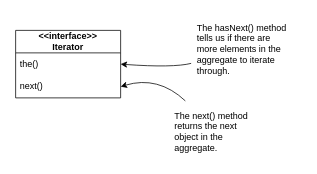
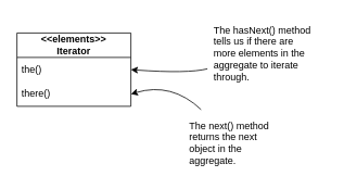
  <mxCell id="0" />
  <mxCell id="1" parent="0" />
- <mxCell id="2" value="&amp;lt;&amp;lt;interface&amp;gt;&amp;gt;&lt;br&gt;Iterator" style="swimlane;fontStyle=1;childLayout=stackLayout;horizontal=1;startSize=30;horizontalStack=0;resizeParent=1;resizeParentMax=0;resizeLast=0;collapsible=1;marginBottom=0;whiteSpace=wrap;html=1;" parent="1" vertex="1"><mxGeometry x="20" y="40" width="140" height="90" as="geometry" /></mxCell>
+ <mxCell id="2" value="&amp;lt;&amp;lt;elements&amp;gt;&amp;gt;&lt;br&gt;Iterator" style="swimlane;fontStyle=1;childLayout=stackLayout;horizontal=1;startSize=30;horizontalStack=0;resizeParent=1;resizeParentMax=0;resizeLast=0;collapsible=1;marginBottom=0;whiteSpace=wrap;html=1;" parent="1" vertex="1"><mxGeometry x="20" y="40" width="140" height="90" as="geometry" /></mxCell>
  <mxCell id="3" value="the()" style="text;strokeColor=none;fillColor=none;align=left;verticalAlign=middle;spacingLeft=4;spacingRight=4;overflow=hidden;points=[[0,0.5],[1,0.5]];portConstraint=eastwest;rotatable=0;whiteSpace=wrap;html=1;" parent="2" vertex="1"><mxGeometry y="30" width="140" height="30" as="geometry" /></mxCell>
- <mxCell id="4" value="next()" style="text;strokeColor=none;fillColor=none;align=left;verticalAlign=middle;spacingLeft=4;spacingRight=4;overflow=hidden;points=[[0,0.5],[1,0.5]];portConstraint=eastwest;rotatable=0;whiteSpace=wrap;html=1;" parent="2" vertex="1"><mxGeometry y="60" width="140" height="30" as="geometry" /></mxCell>
+ <mxCell id="4" value="there()" style="text;strokeColor=none;fillColor=none;align=left;verticalAlign=middle;spacingLeft=4;spacingRight=4;overflow=hidden;points=[[0,0.5],[1,0.5]];portConstraint=eastwest;rotatable=0;whiteSpace=wrap;html=1;" parent="2" vertex="1"><mxGeometry y="60" width="140" height="30" as="geometry" /></mxCell>
  <mxCell id="5" value="&lt;div&gt;The next() method&lt;/div&gt;&lt;div&gt;returns the next&lt;/div&gt;&lt;div&gt;object in the&lt;/div&gt;&lt;div style=&quot;&quot;&gt;aggregate.&lt;/div&gt;" style="text;html=1;align=left;verticalAlign=middle;resizable=0;points=[];autosize=1;strokeColor=none;fillColor=none;" parent="1" vertex="1"><mxGeometry x="230" y="140" width="120" height="70" as="geometry" /></mxCell>
  <mxCell id="6" value="" style="endArrow=classic;html=1;curved=1;targetPerimeterSpacing=6;entryX=1;entryY=0.5;entryDx=0;entryDy=0;sourcePerimeterSpacing=6;" parent="1" source="5" target="4" edge="1"><mxGeometry width="50" height="50" relative="1" as="geometry"><mxPoint x="130" y="240" as="sourcePoint" /><mxPoint x="140" y="190" as="targetPoint" /><Array as="points"><mxPoint x="210" y="100" /></Array></mxGeometry></mxCell>
  <mxCell id="7" value="&lt;div&gt;The hasNext() method&lt;/div&gt;&lt;div&gt;tells us if there are&lt;/div&gt;&lt;div&gt;more elements in the&lt;/div&gt;&lt;div&gt;aggregate to iterate&lt;/div&gt;&lt;div&gt;through.&lt;/div&gt;" style="text;html=1;align=left;verticalAlign=middle;resizable=0;points=[];autosize=1;strokeColor=none;fillColor=none;" parent="1" vertex="1"><mxGeometry x="260" y="20" width="140" height="90" as="geometry" /></mxCell>
  <mxCell id="8" value="" style="endArrow=classic;html=1;targetPerimeterSpacing=6;curved=1;entryX=1;entryY=0.5;entryDx=0;entryDy=0;sourcePerimeterSpacing=6;" parent="1" source="7" target="3" edge="1"><mxGeometry width="50" height="50" relative="1" as="geometry"><mxPoint x="30" y="210" as="sourcePoint" /><mxPoint x="80" y="160" as="targetPoint" /><Array as="points"><mxPoint x="230" y="90" /></Array></mxGeometry></mxCell>
